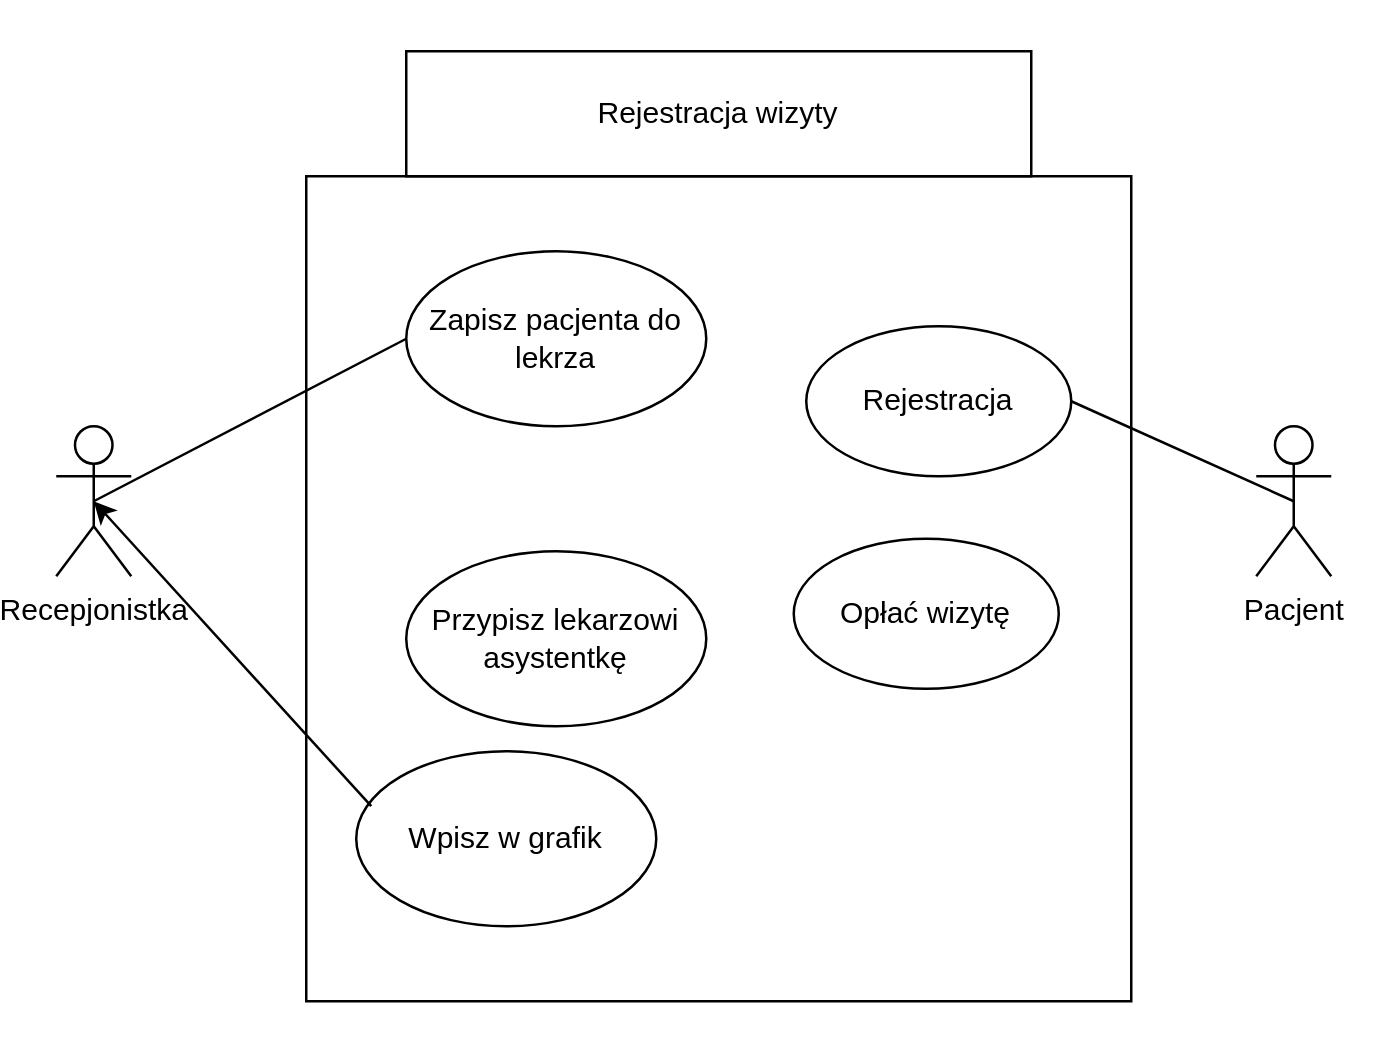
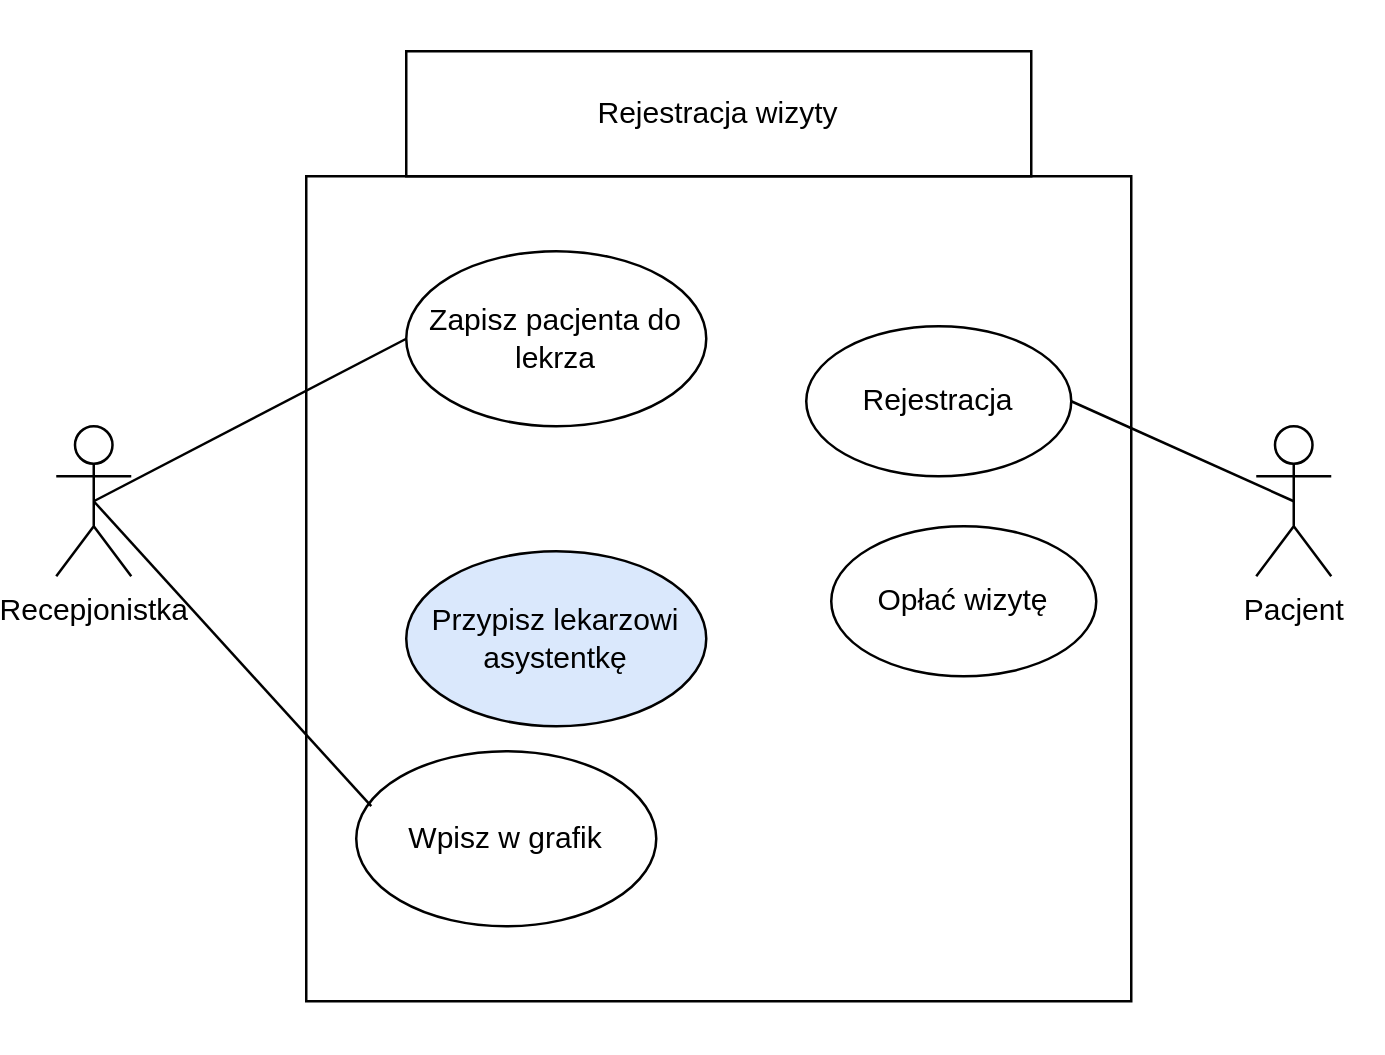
  <mxCell id="0" />
  <mxCell id="1" parent="0" />
  <mxCell id="2" value="" style="whiteSpace=wrap;html=1;aspect=fixed;" vertex="1" parent="1"><mxGeometry x="120" y="70" width="330" height="330" as="geometry" /></mxCell>
  <mxCell id="3" value="Pacjent" style="shape=umlActor;verticalLabelPosition=bottom;verticalAlign=top;html=1;outlineConnect=0;" vertex="1" parent="1"><mxGeometry x="500" y="170" width="30" height="60" as="geometry" /></mxCell>
  <mxCell id="4" value="Rejestracja" style="ellipse;whiteSpace=wrap;html=1;" vertex="1" parent="1"><mxGeometry x="320" y="130" width="106" height="60" as="geometry" /></mxCell>
  <mxCell id="5" value="" style="endArrow=none;html=1;rounded=0;entryX=1;entryY=0.5;entryDx=0;entryDy=0;exitX=0.5;exitY=0.5;exitDx=0;exitDy=0;exitPerimeter=0;" edge="1" parent="1" source="3" target="4"><mxGeometry relative="1" as="geometry"><mxPoint x="220" y="160" as="sourcePoint" /><mxPoint x="380" y="160" as="targetPoint" /></mxGeometry></mxCell>
  <mxCell id="6" value="Zapisz pacjenta do lekrza" style="ellipse;whiteSpace=wrap;html=1;" vertex="1" parent="1"><mxGeometry x="160" y="100" width="120" height="70" as="geometry" /></mxCell>
  <mxCell id="7" value="Recepjonistka" style="shape=umlActor;verticalLabelPosition=bottom;verticalAlign=top;html=1;outlineConnect=0;" vertex="1" parent="1"><mxGeometry x="20" y="170" width="30" height="60" as="geometry" /></mxCell>
  <mxCell id="8" value="" style="endArrow=none;html=1;rounded=0;entryX=0.5;entryY=0.5;entryDx=0;entryDy=0;exitX=0;exitY=0.5;exitDx=0;exitDy=0;entryPerimeter=0;" edge="1" parent="1" source="6" target="7"><mxGeometry relative="1" as="geometry"><mxPoint x="159" y="130" as="sourcePoint" /><mxPoint x="70" y="130" as="targetPoint" /></mxGeometry></mxCell>
- <mxCell id="9" value="Opłać wizytę" style="ellipse;whiteSpace=wrap;html=1;" vertex="1" parent="1"><mxGeometry x="315" y="215" width="106" height="60" as="geometry" /></mxCell>
- <mxCell id="10" value="&lt;div&gt;Przypisz lekarzowi asystentkę&lt;/div&gt;" style="ellipse;whiteSpace=wrap;html=1;" vertex="1" parent="1"><mxGeometry x="160" y="220" width="120" height="70" as="geometry" /></mxCell>
+ <mxCell id="9" value="Opłać wizytę" style="ellipse;whiteSpace=wrap;html=1;" vertex="1" parent="1"><mxGeometry x="330" y="210" width="106" height="60" as="geometry" /></mxCell>
+ <mxCell id="10" value="&lt;div&gt;Przypisz lekarzowi asystentkę&lt;/div&gt;" style="ellipse;whiteSpace=wrap;html=1;fillColor=#dae8fc;" vertex="1" parent="1"><mxGeometry x="160" y="220" width="120" height="70" as="geometry" /></mxCell>
  <mxCell id="11" value="Wpisz w grafik" style="ellipse;whiteSpace=wrap;html=1;" vertex="1" parent="1"><mxGeometry x="140" y="300" width="120" height="70" as="geometry" /></mxCell>
- <mxCell id="12" value="" style="endArrow=classic;html=1;rounded=0;entryX=0.5;entryY=0.5;entryDx=0;entryDy=0;entryPerimeter=0;exitX=0.05;exitY=0.314;exitDx=0;exitDy=0;exitPerimeter=0;" edge="1" parent="1" source="11" target="7"><mxGeometry relative="1" as="geometry"><mxPoint x="180" y="195" as="sourcePoint" /><mxPoint x="55" y="220" as="targetPoint" /></mxGeometry></mxCell>
+ <mxCell id="12" value="" style="endArrow=none;html=1;rounded=0;entryX=0.5;entryY=0.5;entryDx=0;entryDy=0;entryPerimeter=0;exitX=0.05;exitY=0.314;exitDx=0;exitDy=0;exitPerimeter=0;" edge="1" parent="1" source="11" target="7"><mxGeometry relative="1" as="geometry"><mxPoint x="180" y="195" as="sourcePoint" /><mxPoint x="55" y="220" as="targetPoint" /></mxGeometry></mxCell>
  <mxCell id="13" value="Rejestracja wizyty" style="rounded=0;whiteSpace=wrap;html=1;" vertex="1" parent="1"><mxGeometry x="160" y="20" width="250" height="50" as="geometry" /></mxCell>
